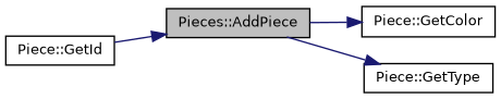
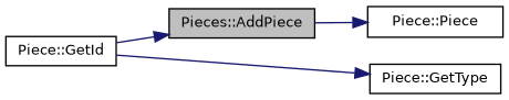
  digraph {
    rankdir=LR
    node [color=black fontname=Helvetica fontsize=10 shape=record]
    edge [color=midnightblue fontname=Helvetica fontsize=10 labelfontname=Helvetica labelfontsize=10 style=solid]
    n1 [fillcolor=grey75 fontcolor=black height=0.2 label="Pieces::AddPiece" style=filled width=0.4]
-   n2 [height=0.2 label="Piece::GetColor" width=0.4]
+   n2 [height=0.2 label="Piece::Piece" width=0.4]
    n3 [height=0.2 label="Piece::GetType" width=0.4]
    n4 [height=0.2 label="Piece::GetId" width=0.4]
    n1 -> n2
-   n1 -> n3
+   n4 -> n3
    n4 -> n1
  }
